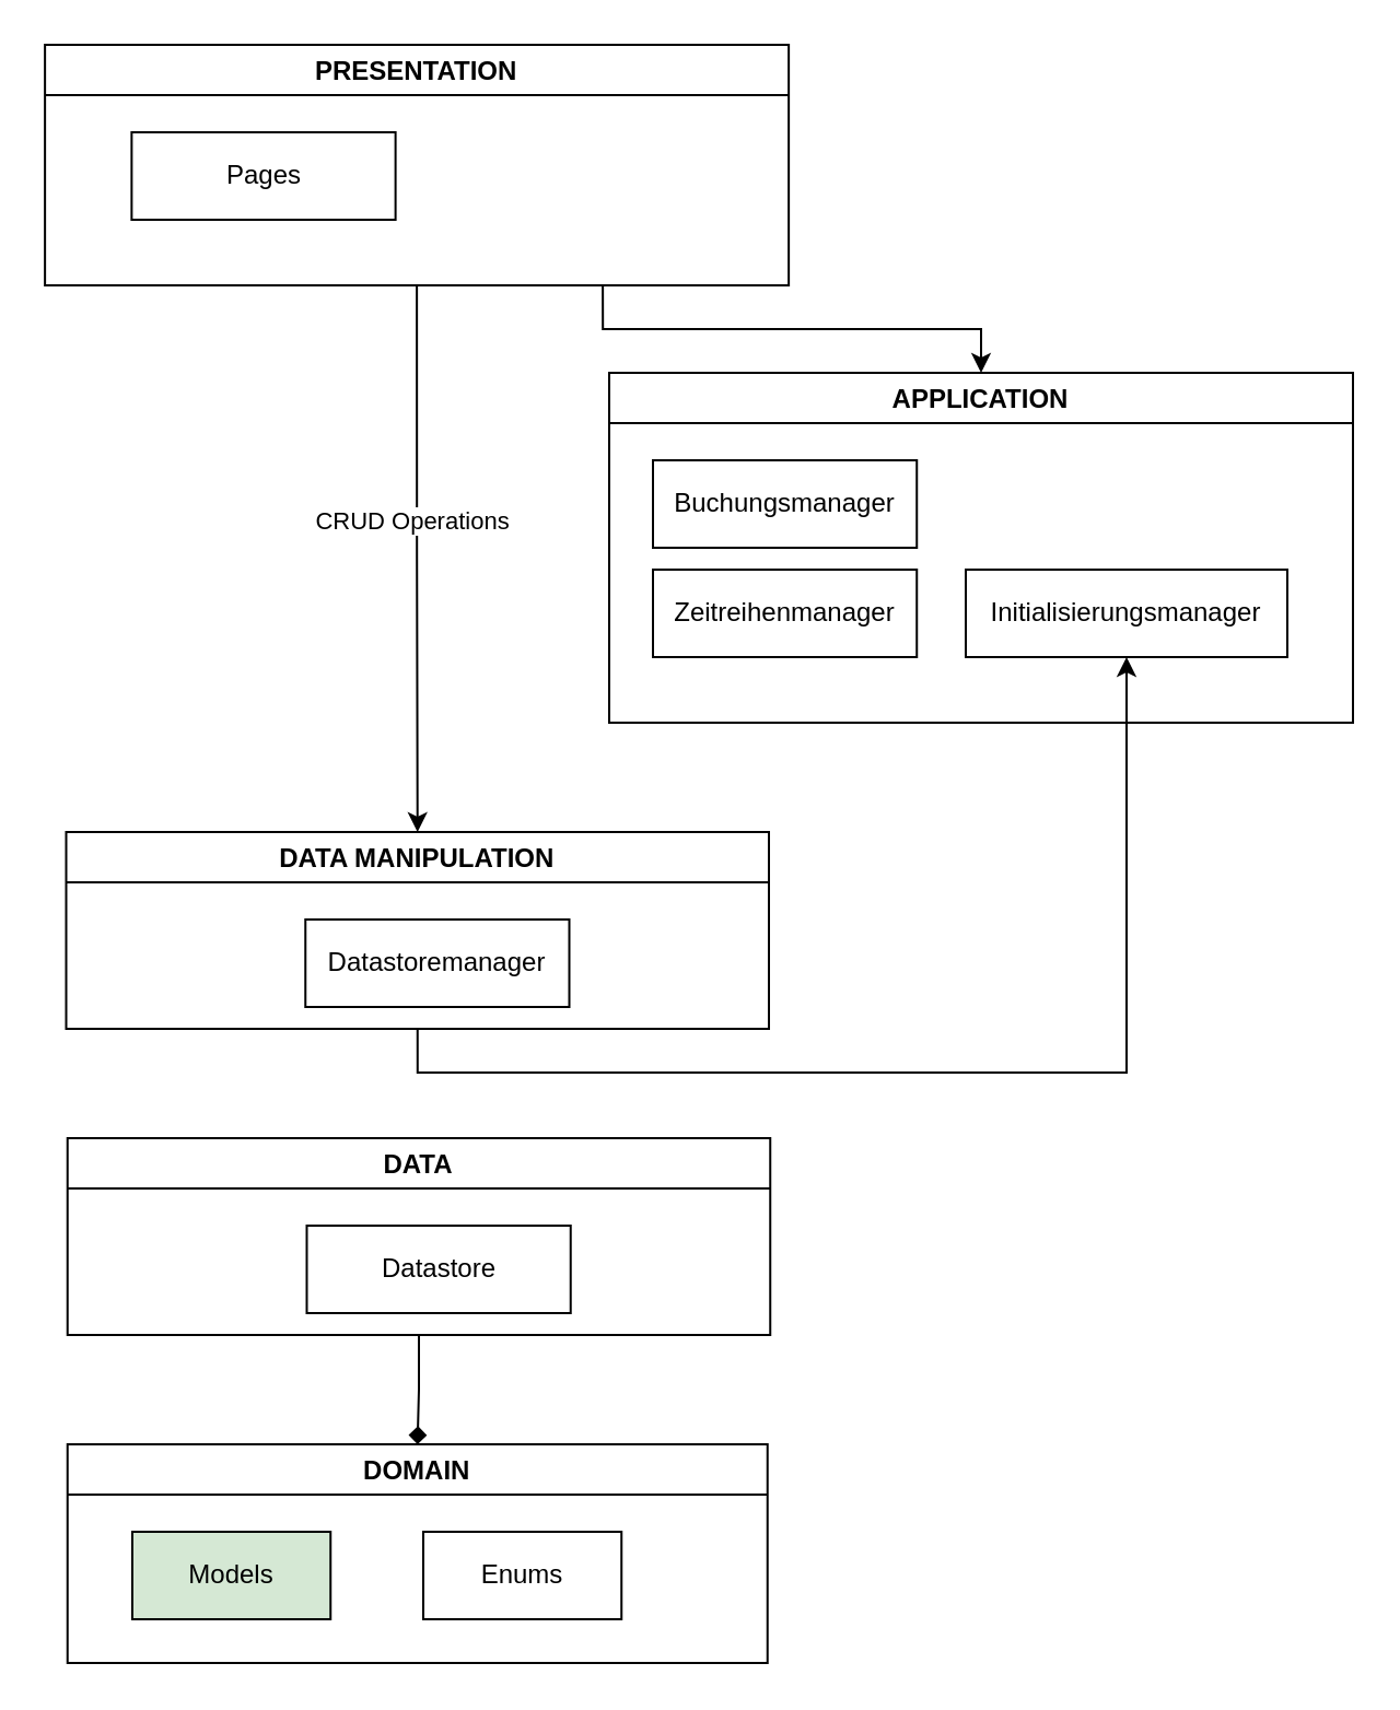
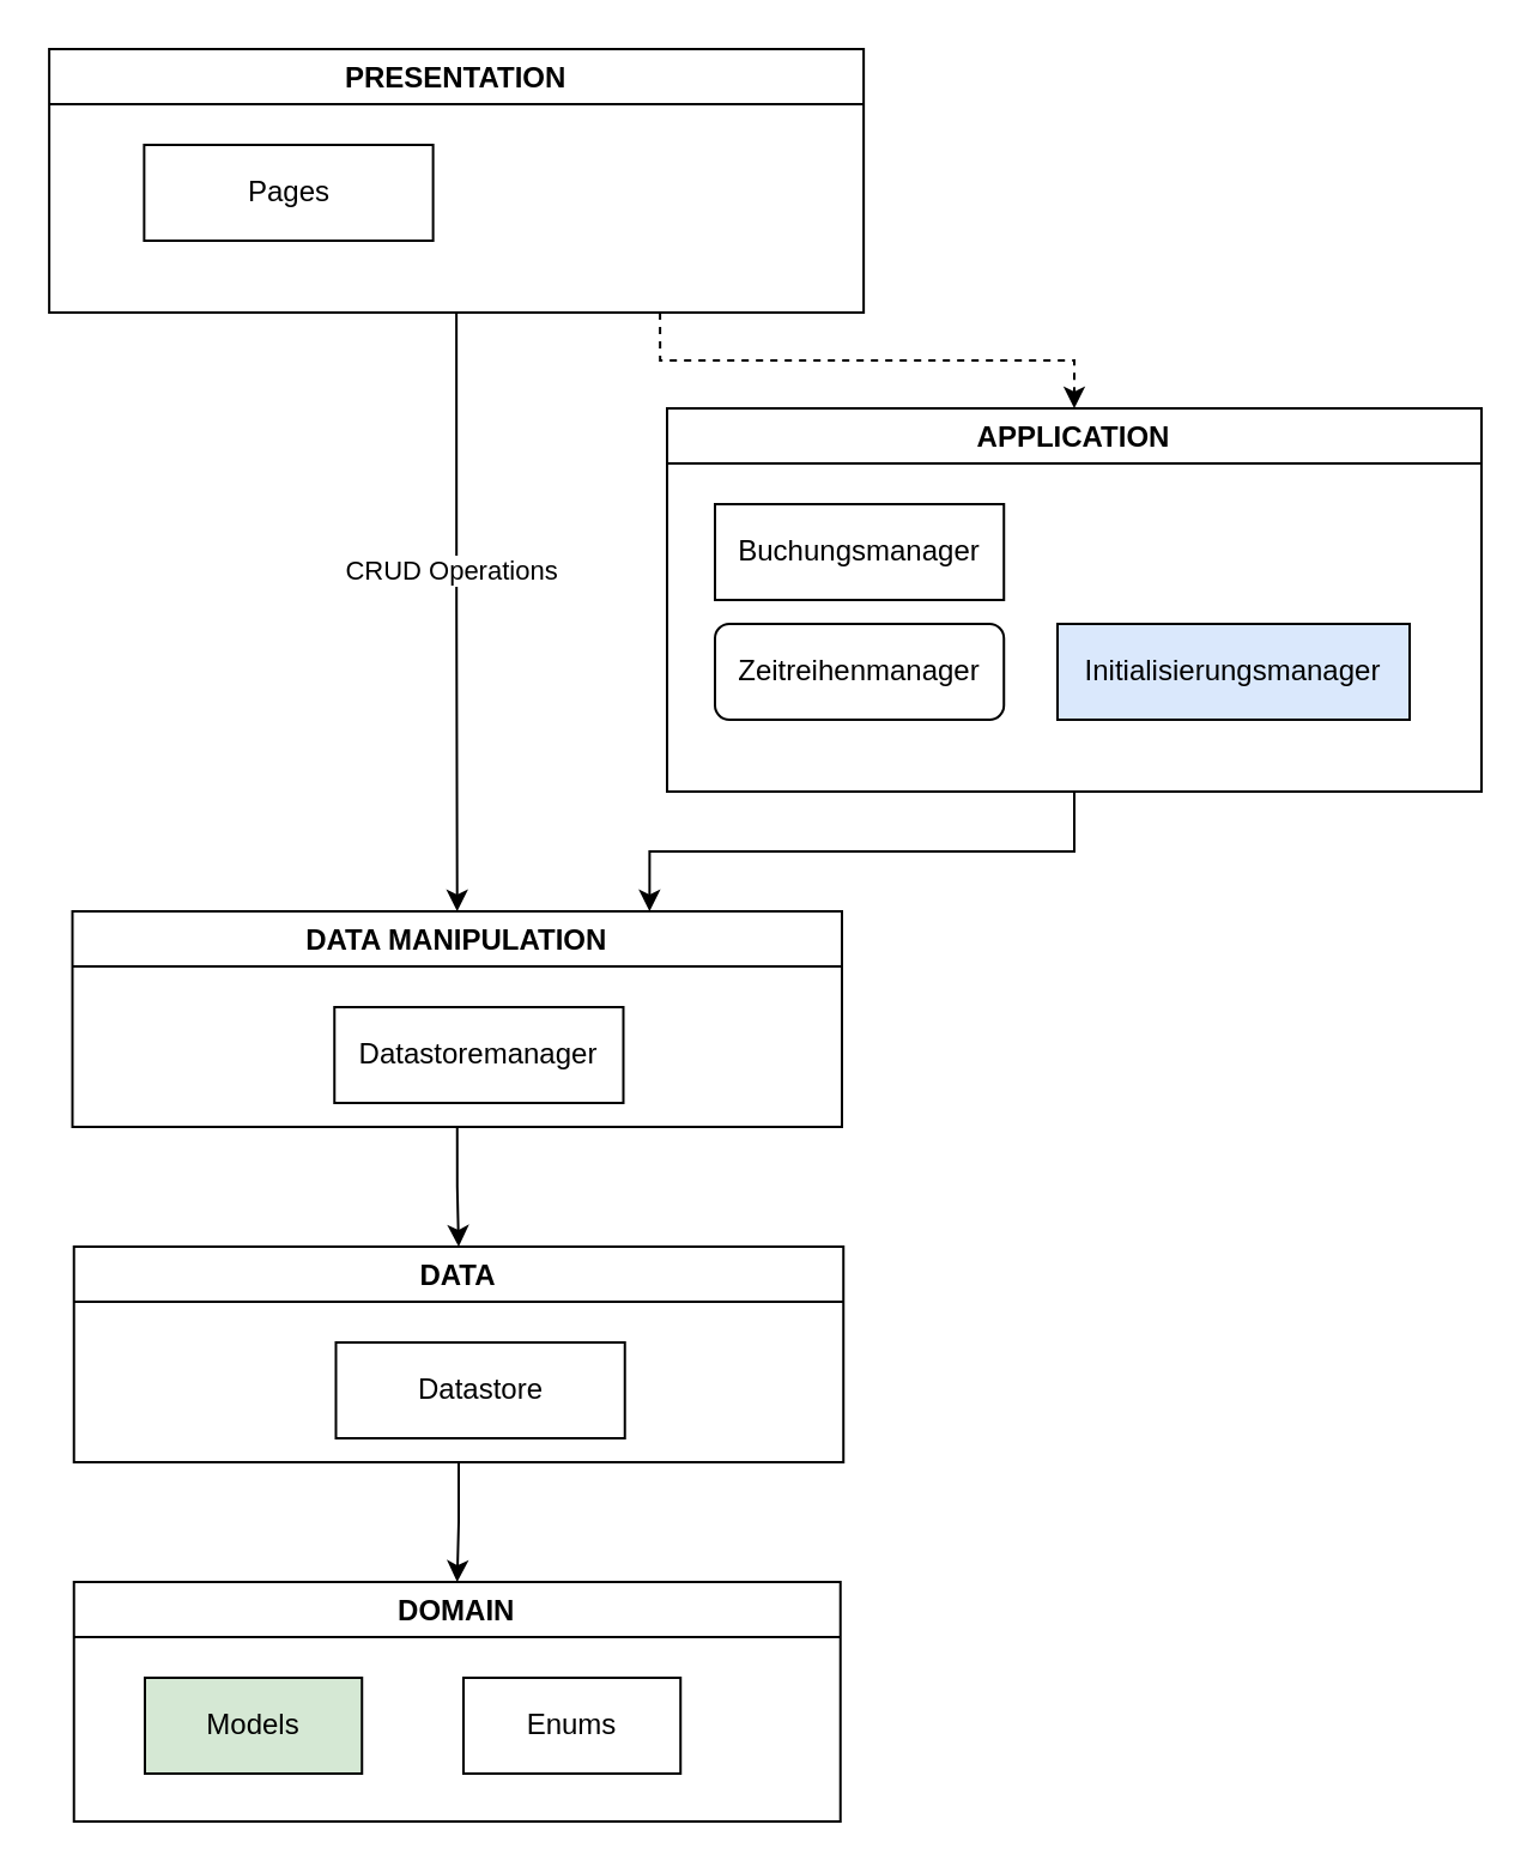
  <mxCell id="0" />
  <mxCell id="1" parent="0" />
  <mxCell id="2" value="DOMAIN" style="swimlane;" parent="1" vertex="1"><mxGeometry x="30.37" y="660" width="320" height="100" as="geometry" /></mxCell>
  <mxCell id="3" value="Models" style="rounded=0;whiteSpace=wrap;html=1;fillColor=#d5e8d4;" parent="2" vertex="1"><mxGeometry x="29.63" y="40" width="90.62" height="40" as="geometry" /></mxCell>
  <mxCell id="4" value="Enums" style="rounded=0;whiteSpace=wrap;html=1;" parent="2" vertex="1"><mxGeometry x="162.63" y="40" width="90.62" height="40" as="geometry" /></mxCell>
- <mxCell id="5" style="edgeStyle=orthogonalEdgeStyle;rounded=0;orthogonalLoop=1;jettySize=auto;html=1;exitX=0.5;exitY=1;exitDx=0;exitDy=0;entryX=0.5;entryY=0;entryDx=0;entryDy=0;endArrow=diamond;" parent="1" source="6" target="2" edge="1"><mxGeometry relative="1" as="geometry" /></mxCell>
+ <mxCell id="5" style="edgeStyle=orthogonalEdgeStyle;rounded=0;orthogonalLoop=1;jettySize=auto;html=1;exitX=0.5;exitY=1;exitDx=0;exitDy=0;entryX=0.5;entryY=0;entryDx=0;entryDy=0;" parent="1" source="6" target="2" edge="1"><mxGeometry relative="1" as="geometry" /></mxCell>
  <mxCell id="6" value="DATA" style="swimlane;" parent="1" vertex="1"><mxGeometry x="30.37" y="520" width="321.25" height="90" as="geometry" /></mxCell>
  <mxCell id="7" value="Datastore" style="rounded=0;whiteSpace=wrap;html=1;" parent="6" vertex="1"><mxGeometry x="109.38" y="40" width="120.62" height="40" as="geometry" /></mxCell>
- <mxCell id="8" style="edgeStyle=orthogonalEdgeStyle;rounded=0;orthogonalLoop=1;jettySize=auto;html=1;exitX=0.5;exitY=1;exitDx=0;exitDy=0;" parent="1" source="9" target="15" edge="1"><mxGeometry relative="1" as="geometry" /></mxCell>
+ <mxCell id="8" style="edgeStyle=orthogonalEdgeStyle;rounded=0;orthogonalLoop=1;jettySize=auto;html=1;exitX=0.5;exitY=1;exitDx=0;exitDy=0;entryX=0.5;entryY=0;entryDx=0;entryDy=0;" parent="1" source="9" target="6" edge="1"><mxGeometry relative="1" as="geometry" /></mxCell>
  <mxCell id="9" value="DATA MANIPULATION" style="swimlane;" parent="1" vertex="1"><mxGeometry x="29.75" y="380" width="321.25" height="90" as="geometry" /></mxCell>
  <mxCell id="10" value="Datastoremanager" style="rounded=0;whiteSpace=wrap;html=1;" parent="9" vertex="1"><mxGeometry x="109.38" y="40" width="120.62" height="40" as="geometry" /></mxCell>
+ <mxCell id="11" style="edgeStyle=orthogonalEdgeStyle;rounded=0;orthogonalLoop=1;jettySize=auto;html=1;exitX=0.5;exitY=1;exitDx=0;exitDy=0;entryX=0.75;entryY=0;entryDx=0;entryDy=0;" parent="1" source="12" target="9" edge="1"><mxGeometry relative="1" as="geometry" /></mxCell>
  <mxCell id="12" value="APPLICATION" style="swimlane;" parent="1" vertex="1"><mxGeometry x="278" y="170" width="340" height="160" as="geometry" /></mxCell>
  <mxCell id="13" value="Buchungsmanager" style="rounded=0;whiteSpace=wrap;html=1;" parent="12" vertex="1"><mxGeometry x="20" y="40" width="120.62" height="40" as="geometry" /></mxCell>
- <mxCell id="14" value="Zeitreihenmanager" style="rounded=0;whiteSpace=wrap;html=1;" parent="12" vertex="1"><mxGeometry x="20" y="90" width="120.62" height="40" as="geometry" /></mxCell>
- <mxCell id="15" value="Initialisierungsmanager" style="rounded=0;whiteSpace=wrap;html=1;" parent="12" vertex="1"><mxGeometry x="163" y="90" width="147" height="40" as="geometry" /></mxCell>
+ <mxCell id="14" value="Zeitreihenmanager" style="whiteSpace=wrap;html=1;rounded=1;" parent="12" vertex="1"><mxGeometry x="20" y="90" width="120.62" height="40" as="geometry" /></mxCell>
+ <mxCell id="15" value="Initialisierungsmanager" style="rounded=0;whiteSpace=wrap;html=1;fillColor=#dae8fc;" parent="12" vertex="1"><mxGeometry x="163" y="90" width="147" height="40" as="geometry" /></mxCell>
  <mxCell id="16" style="edgeStyle=orthogonalEdgeStyle;rounded=0;orthogonalLoop=1;jettySize=auto;html=1;exitX=0.5;exitY=1;exitDx=0;exitDy=0;entryX=0.5;entryY=0;entryDx=0;entryDy=0;" parent="1" source="19" target="9" edge="1"><mxGeometry relative="1" as="geometry" /></mxCell>
  <mxCell id="17" value="CRUD Operations" style="edgeLabel;html=1;align=center;verticalAlign=middle;resizable=0;points=[];" parent="16" vertex="1" connectable="0"><mxGeometry x="-0.139" y="-3" relative="1" as="geometry"><mxPoint y="-1" as="offset" /></mxGeometry></mxCell>
- <mxCell id="18" style="edgeStyle=orthogonalEdgeStyle;rounded=0;orthogonalLoop=1;jettySize=auto;html=1;exitX=0.75;exitY=1;exitDx=0;exitDy=0;entryX=0.5;entryY=0;entryDx=0;entryDy=0;" parent="1" source="19" target="12" edge="1"><mxGeometry relative="1" as="geometry" /></mxCell>
+ <mxCell id="18" style="edgeStyle=orthogonalEdgeStyle;rounded=0;orthogonalLoop=1;jettySize=auto;html=1;exitX=0.75;exitY=1;exitDx=0;exitDy=0;entryX=0.5;entryY=0;entryDx=0;entryDy=0;dashed=1;" parent="1" source="19" target="12" edge="1"><mxGeometry relative="1" as="geometry" /></mxCell>
  <mxCell id="19" value="PRESENTATION" style="swimlane;" parent="1" vertex="1"><mxGeometry x="20.06" y="20" width="340" height="110" as="geometry" /></mxCell>
  <mxCell id="20" value="Pages" style="rounded=0;whiteSpace=wrap;html=1;" parent="19" vertex="1"><mxGeometry x="39.63" y="40" width="120.62" height="40" as="geometry" /></mxCell>
